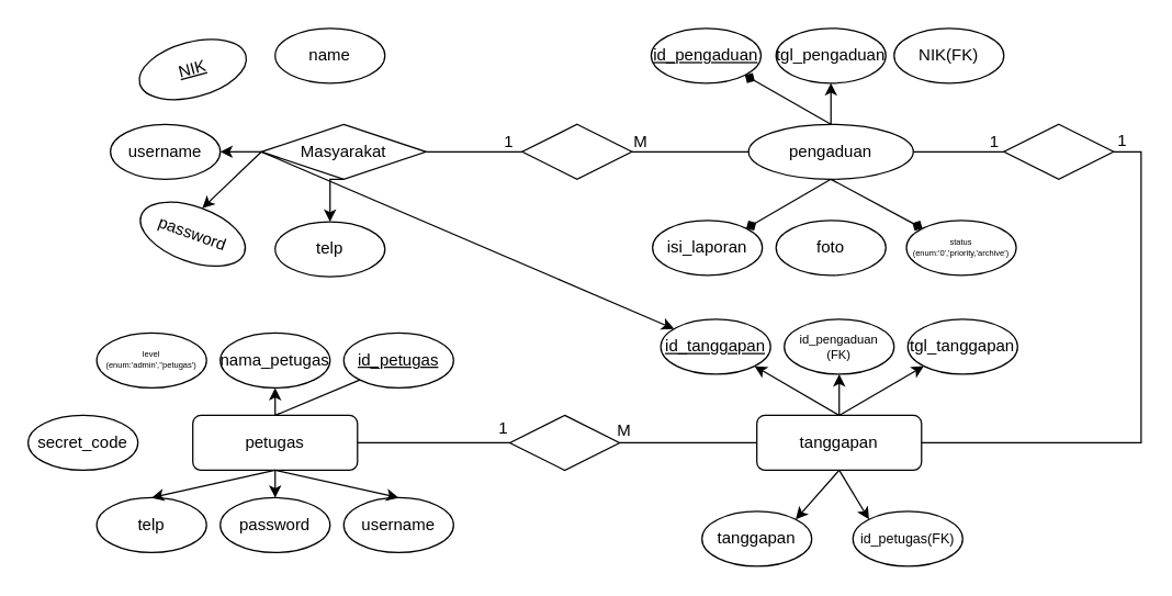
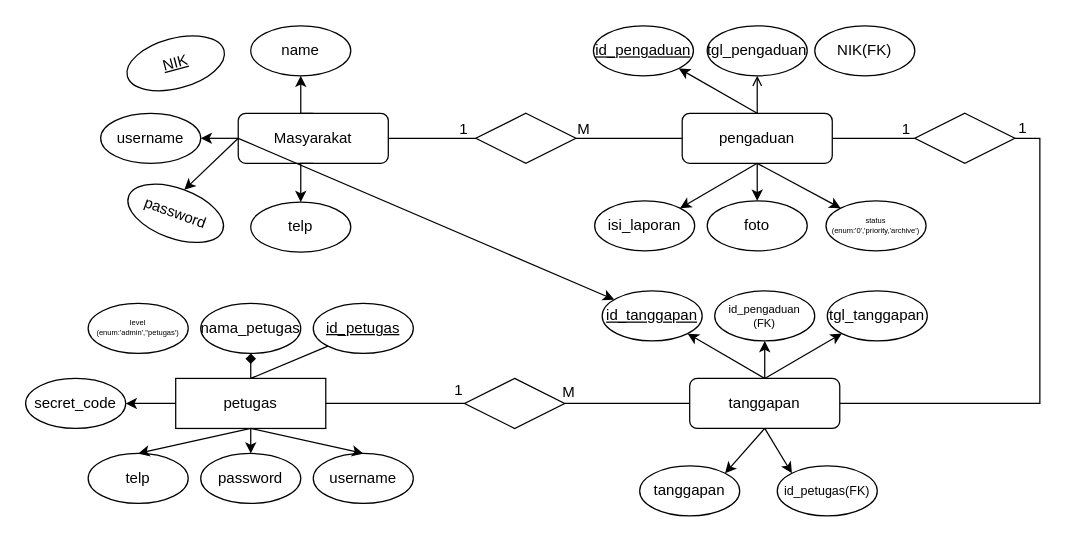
  <mxCell id="0" />
  <mxCell id="1" parent="0" />
  <mxCell id="2" style="rounded=0;orthogonalLoop=1;jettySize=auto;html=1;exitX=0;exitY=0.5;exitDx=0;exitDy=0;entryX=0.5;entryY=0;entryDx=0;entryDy=0;" edge="1" parent="1" source="8" target="12"><mxGeometry relative="1" as="geometry" /></mxCell>
  <mxCell id="3" style="edgeStyle=orthogonalEdgeStyle;rounded=0;orthogonalLoop=1;jettySize=auto;html=1;exitX=0.5;exitY=1;exitDx=0;exitDy=0;entryX=0.5;entryY=0;entryDx=0;entryDy=0;" edge="1" parent="1" source="8" target="13"><mxGeometry relative="1" as="geometry" /></mxCell>
  <mxCell id="4" style="edgeStyle=orthogonalEdgeStyle;rounded=0;orthogonalLoop=1;jettySize=auto;html=1;exitX=0;exitY=0.5;exitDx=0;exitDy=0;entryX=1;entryY=0.5;entryDx=0;entryDy=0;" edge="1" parent="1" source="8" target="11"><mxGeometry relative="1" as="geometry" /></mxCell>
  <mxCell id="5" style="rounded=0;orthogonalLoop=1;jettySize=auto;html=1;exitX=0;exitY=0.5;exitDx=0;exitDy=0;" edge="1" parent="1" source="8" target="49"><mxGeometry relative="1" as="geometry" /></mxCell>
+ <mxCell id="6" style="edgeStyle=orthogonalEdgeStyle;rounded=0;orthogonalLoop=1;jettySize=auto;html=1;exitX=0.5;exitY=0;exitDx=0;exitDy=0;entryX=0.5;entryY=1;entryDx=0;entryDy=0;" edge="1" parent="1" source="8" target="10"><mxGeometry relative="1" as="geometry" /></mxCell>
  <mxCell id="7" style="edgeStyle=orthogonalEdgeStyle;rounded=0;orthogonalLoop=1;jettySize=auto;html=1;exitX=1;exitY=0.5;exitDx=0;exitDy=0;entryX=0;entryY=0.5;entryDx=0;entryDy=0;endArrow=none;startFill=0;" edge="1" parent="1" source="8" target="54"><mxGeometry relative="1" as="geometry" /></mxCell>
- <mxCell id="8" value="Masyarakat" style="rhombus;whiteSpace=wrap;html=1;fillColor=none;" vertex="1" parent="1"><mxGeometry x="190" y="90" width="120" height="40" as="geometry" /></mxCell>
+ <mxCell id="8" value="Masyarakat" style="rounded=1;whiteSpace=wrap;html=1;fillColor=none;" vertex="1" parent="1"><mxGeometry x="190" y="90" width="120" height="40" as="geometry" /></mxCell>
  <mxCell id="9" value="NIK" style="ellipse;whiteSpace=wrap;html=1;fillColor=none;rotation=-15;fontStyle=4" vertex="1" parent="1"><mxGeometry x="100" y="30" width="80" height="40" as="geometry" /></mxCell>
  <mxCell id="10" value="name" style="ellipse;whiteSpace=wrap;html=1;fillColor=none;rotation=0;" vertex="1" parent="1"><mxGeometry x="200" y="20" width="80" height="40" as="geometry" /></mxCell>
  <mxCell id="11" value="username" style="ellipse;whiteSpace=wrap;html=1;fillColor=none;rotation=0;" vertex="1" parent="1"><mxGeometry x="80" y="90" width="80" height="40" as="geometry" /></mxCell>
  <mxCell id="12" value="password" style="ellipse;whiteSpace=wrap;html=1;fillColor=none;rotation=20;" vertex="1" parent="1"><mxGeometry x="100" y="150" width="80" height="40" as="geometry" /></mxCell>
  <mxCell id="13" value="telp" style="ellipse;whiteSpace=wrap;html=1;fillColor=none;rotation=0;" vertex="1" parent="1"><mxGeometry x="200" y="161" width="80" height="40" as="geometry" /></mxCell>
- <mxCell id="14" style="rounded=0;orthogonalLoop=1;jettySize=auto;html=1;exitX=0.5;exitY=0;exitDx=0;exitDy=0;entryX=0.5;entryY=1;entryDx=0;entryDy=0;" edge="1" parent="1" source="21" target="22"><mxGeometry relative="1" as="geometry" /></mxCell>
+ <mxCell id="14" style="rounded=0;orthogonalLoop=1;jettySize=auto;html=1;exitX=0.5;exitY=0;exitDx=0;exitDy=0;entryX=0.5;entryY=1;entryDx=0;entryDy=0;endArrow=diamond;" edge="1" parent="1" source="21" target="22"><mxGeometry relative="1" as="geometry" /></mxCell>
  <mxCell id="15" style="rounded=0;orthogonalLoop=1;jettySize=auto;html=1;exitX=0.5;exitY=0;exitDx=0;exitDy=0;entryX=0;entryY=1;entryDx=0;entryDy=0;endArrow=none;" edge="1" parent="1" source="21" target="23"><mxGeometry relative="1" as="geometry" /></mxCell>
  <mxCell id="16" style="rounded=0;orthogonalLoop=1;jettySize=auto;html=1;exitX=0.5;exitY=1;exitDx=0;exitDy=0;entryX=0.5;entryY=0;entryDx=0;entryDy=0;" edge="1" parent="1" source="21" target="26"><mxGeometry relative="1" as="geometry" /></mxCell>
  <mxCell id="17" style="rounded=0;orthogonalLoop=1;jettySize=auto;html=1;exitX=0.5;exitY=1;exitDx=0;exitDy=0;entryX=0.5;entryY=0;entryDx=0;entryDy=0;" edge="1" parent="1" source="21" target="25"><mxGeometry relative="1" as="geometry" /></mxCell>
  <mxCell id="18" style="rounded=0;orthogonalLoop=1;jettySize=auto;html=1;exitX=0.5;exitY=1;exitDx=0;exitDy=0;entryX=0.5;entryY=0;entryDx=0;entryDy=0;" edge="1" parent="1" source="21" target="27"><mxGeometry relative="1" as="geometry" /></mxCell>
+ <mxCell id="19" style="edgeStyle=orthogonalEdgeStyle;rounded=0;orthogonalLoop=1;jettySize=auto;html=1;exitX=0;exitY=0.5;exitDx=0;exitDy=0;entryX=1;entryY=0.5;entryDx=0;entryDy=0;" edge="1" parent="1" source="21" target="24"><mxGeometry relative="1" as="geometry" /></mxCell>
  <mxCell id="20" style="edgeStyle=orthogonalEdgeStyle;rounded=0;orthogonalLoop=1;jettySize=auto;html=1;exitX=1;exitY=0.5;exitDx=0;exitDy=0;entryX=0;entryY=0.5;entryDx=0;entryDy=0;endArrow=none;startFill=0;" edge="1" parent="1" source="21" target="61"><mxGeometry relative="1" as="geometry" /></mxCell>
- <mxCell id="21" value="petugas" style="rounded=1;whiteSpace=wrap;html=1;fillColor=none;" vertex="1" parent="1"><mxGeometry x="140" y="302" width="120" height="40" as="geometry" /></mxCell>
+ <mxCell id="21" value="petugas" style="whiteSpace=wrap;html=1;fillColor=none;rounded=0;" vertex="1" parent="1"><mxGeometry x="140" y="302" width="120" height="40" as="geometry" /></mxCell>
  <mxCell id="22" value="nama_petugas" style="ellipse;whiteSpace=wrap;html=1;fillColor=none;rotation=0;" vertex="1" parent="1"><mxGeometry x="160" y="242" width="80" height="40" as="geometry" /></mxCell>
  <mxCell id="23" value="id_petugas" style="ellipse;whiteSpace=wrap;html=1;fillColor=none;rotation=0;fontStyle=4" vertex="1" parent="1"><mxGeometry x="250" y="242" width="80" height="40" as="geometry" /></mxCell>
  <mxCell id="24" value="secret_code" style="ellipse;whiteSpace=wrap;html=1;fillColor=none;rotation=0;" vertex="1" parent="1"><mxGeometry x="20" y="302" width="80" height="40" as="geometry" /></mxCell>
  <mxCell id="25" value="username" style="ellipse;whiteSpace=wrap;html=1;fillColor=none;rotation=0;" vertex="1" parent="1"><mxGeometry x="250" y="362" width="80" height="40" as="geometry" /></mxCell>
  <mxCell id="26" value="password" style="ellipse;whiteSpace=wrap;html=1;fillColor=none;rotation=0;" vertex="1" parent="1"><mxGeometry x="160" y="362" width="80" height="40" as="geometry" /></mxCell>
  <mxCell id="27" value="telp" style="ellipse;whiteSpace=wrap;html=1;fillColor=none;rotation=0;" vertex="1" parent="1"><mxGeometry x="70" y="362" width="80" height="40" as="geometry" /></mxCell>
  <mxCell id="28" value="level&lt;div&gt;(enum:'admin',''petugas')&lt;/div&gt;" style="ellipse;whiteSpace=wrap;html=1;fillColor=none;rotation=0;fontSize=6;" vertex="1" parent="1"><mxGeometry x="70" y="242" width="80" height="40" as="geometry" /></mxCell>
- <mxCell id="29" style="rounded=0;orthogonalLoop=1;jettySize=auto;html=1;exitX=0.5;exitY=0;exitDx=0;exitDy=0;entryX=1;entryY=1;entryDx=0;entryDy=0;endArrow=diamond;" edge="1" parent="1" source="36" target="38"><mxGeometry relative="1" as="geometry" /></mxCell>
- <mxCell id="30" style="rounded=0;orthogonalLoop=1;jettySize=auto;html=1;exitX=0.5;exitY=0;exitDx=0;exitDy=0;entryX=0.5;entryY=1;entryDx=0;entryDy=0;" edge="1" parent="1" source="36" target="37"><mxGeometry relative="1" as="geometry" /></mxCell>
- <mxCell id="32" style="rounded=0;orthogonalLoop=1;jettySize=auto;html=1;exitX=0.5;exitY=1;exitDx=0;exitDy=0;entryX=1;entryY=0;entryDx=0;entryDy=0;endArrow=diamond;" edge="1" parent="1" source="36" target="42"><mxGeometry relative="1" as="geometry" /></mxCell>
- <mxCell id="33" style="rounded=0;orthogonalLoop=1;jettySize=auto;html=1;exitX=0.5;exitY=1;exitDx=0;exitDy=0;entryX=0;entryY=0;entryDx=0;entryDy=0;endArrow=diamond;" edge="1" parent="1" source="36" target="40"><mxGeometry relative="1" as="geometry" /></mxCell>
+ <mxCell id="29" style="rounded=0;orthogonalLoop=1;jettySize=auto;html=1;exitX=0.5;exitY=0;exitDx=0;exitDy=0;entryX=1;entryY=1;entryDx=0;entryDy=0;" edge="1" parent="1" source="36" target="38"><mxGeometry relative="1" as="geometry" /></mxCell>
+ <mxCell id="30" style="rounded=0;orthogonalLoop=1;jettySize=auto;html=1;exitX=0.5;exitY=0;exitDx=0;exitDy=0;entryX=0.5;entryY=1;entryDx=0;entryDy=0;endArrow=open;" edge="1" parent="1" source="36" target="37"><mxGeometry relative="1" as="geometry" /></mxCell>
+ <mxCell id="31" style="edgeStyle=orthogonalEdgeStyle;rounded=0;orthogonalLoop=1;jettySize=auto;html=1;exitX=0.5;exitY=1;exitDx=0;exitDy=0;entryX=0.5;entryY=0;entryDx=0;entryDy=0;" edge="1" parent="1" source="36" target="41"><mxGeometry relative="1" as="geometry" /></mxCell>
+ <mxCell id="32" style="rounded=0;orthogonalLoop=1;jettySize=auto;html=1;exitX=0.5;exitY=1;exitDx=0;exitDy=0;entryX=1;entryY=0;entryDx=0;entryDy=0;" edge="1" parent="1" source="36" target="42"><mxGeometry relative="1" as="geometry" /></mxCell>
+ <mxCell id="33" style="rounded=0;orthogonalLoop=1;jettySize=auto;html=1;exitX=0.5;exitY=1;exitDx=0;exitDy=0;entryX=0;entryY=0;entryDx=0;entryDy=0;" edge="1" parent="1" source="36" target="40"><mxGeometry relative="1" as="geometry" /></mxCell>
  <mxCell id="34" style="edgeStyle=orthogonalEdgeStyle;rounded=0;orthogonalLoop=1;jettySize=auto;html=1;exitX=0;exitY=0.5;exitDx=0;exitDy=0;entryX=1;entryY=0.5;entryDx=0;entryDy=0;endArrow=none;startFill=0;" edge="1" parent="1" source="36" target="54"><mxGeometry relative="1" as="geometry" /></mxCell>
  <mxCell id="35" style="edgeStyle=orthogonalEdgeStyle;rounded=0;orthogonalLoop=1;jettySize=auto;html=1;exitX=1;exitY=0.5;exitDx=0;exitDy=0;entryX=0;entryY=0.5;entryDx=0;entryDy=0;endArrow=none;startFill=0;" edge="1" parent="1" source="36" target="58"><mxGeometry relative="1" as="geometry" /></mxCell>
- <mxCell id="36" value="pengaduan" style="ellipse;whiteSpace=wrap;html=1;fillColor=none;" vertex="1" parent="1"><mxGeometry x="545" y="90" width="120" height="40" as="geometry" /></mxCell>
+ <mxCell id="36" value="pengaduan" style="rounded=1;whiteSpace=wrap;html=1;fillColor=none;" vertex="1" parent="1"><mxGeometry x="545" y="90" width="120" height="40" as="geometry" /></mxCell>
  <mxCell id="37" value="tgl_pengaduan" style="ellipse;whiteSpace=wrap;html=1;fillColor=none;rotation=0;" vertex="1" parent="1"><mxGeometry x="565" y="20" width="80" height="40" as="geometry" /></mxCell>
  <mxCell id="38" value="id_pengaduan" style="ellipse;whiteSpace=wrap;html=1;fillColor=none;rotation=0;fontStyle=4" vertex="1" parent="1"><mxGeometry x="474" y="20" width="80" height="40" as="geometry" /></mxCell>
  <mxCell id="39" value="NIK(FK)" style="ellipse;whiteSpace=wrap;html=1;fillColor=none;rotation=0;fontStyle=0" vertex="1" parent="1"><mxGeometry x="651" y="20" width="80" height="40" as="geometry" /></mxCell>
  <mxCell id="40" value="status&lt;div&gt;(enum:'0','priority,'archive')&lt;/div&gt;" style="ellipse;whiteSpace=wrap;html=1;fillColor=none;rotation=0;fontSize=6;" vertex="1" parent="1"><mxGeometry x="660" y="160" width="80" height="40" as="geometry" /></mxCell>
  <mxCell id="41" value="foto" style="ellipse;whiteSpace=wrap;html=1;fillColor=none;rotation=0;" vertex="1" parent="1"><mxGeometry x="565" y="160" width="80" height="40" as="geometry" /></mxCell>
  <mxCell id="42" value="isi_laporan" style="ellipse;whiteSpace=wrap;html=1;fillColor=none;rotation=0;" vertex="1" parent="1"><mxGeometry x="475" y="160" width="80" height="40" as="geometry" /></mxCell>
  <mxCell id="43" style="rounded=0;orthogonalLoop=1;jettySize=auto;html=1;exitX=0.5;exitY=0;exitDx=0;exitDy=0;entryX=1;entryY=1;entryDx=0;entryDy=0;" edge="1" parent="1" source="48" target="49"><mxGeometry relative="1" as="geometry" /></mxCell>
  <mxCell id="44" style="edgeStyle=orthogonalEdgeStyle;rounded=0;orthogonalLoop=1;jettySize=auto;html=1;exitX=0.5;exitY=0;exitDx=0;exitDy=0;entryX=0.5;entryY=1;entryDx=0;entryDy=0;" edge="1" parent="1" source="48" target="50"><mxGeometry relative="1" as="geometry" /></mxCell>
  <mxCell id="45" style="rounded=0;orthogonalLoop=1;jettySize=auto;html=1;exitX=0.5;exitY=0;exitDx=0;exitDy=0;entryX=0;entryY=1;entryDx=0;entryDy=0;" edge="1" parent="1" source="48" target="51"><mxGeometry relative="1" as="geometry" /></mxCell>
  <mxCell id="46" style="rounded=0;orthogonalLoop=1;jettySize=auto;html=1;exitX=0.5;exitY=1;exitDx=0;exitDy=0;entryX=1;entryY=0;entryDx=0;entryDy=0;" edge="1" parent="1" source="48" target="52"><mxGeometry relative="1" as="geometry" /></mxCell>
  <mxCell id="47" style="rounded=0;orthogonalLoop=1;jettySize=auto;html=1;exitX=0.5;exitY=1;exitDx=0;exitDy=0;entryX=0;entryY=0;entryDx=0;entryDy=0;" edge="1" parent="1" source="48" target="53"><mxGeometry relative="1" as="geometry" /></mxCell>
  <mxCell id="48" value="tanggapan" style="rounded=1;whiteSpace=wrap;html=1;fillColor=none;" vertex="1" parent="1"><mxGeometry x="551" y="302" width="120" height="40" as="geometry" /></mxCell>
  <mxCell id="49" value="id_tanggapan" style="ellipse;whiteSpace=wrap;html=1;fillColor=none;rotation=0;fontStyle=4" vertex="1" parent="1"><mxGeometry x="481" y="232" width="80" height="40" as="geometry" /></mxCell>
  <mxCell id="50" value="id_pengaduan&lt;div&gt;(FK)&lt;/div&gt;" style="ellipse;whiteSpace=wrap;html=1;fillColor=none;rotation=0;fontStyle=0;fontSize=9;" vertex="1" parent="1"><mxGeometry x="571" y="232" width="80" height="40" as="geometry" /></mxCell>
  <mxCell id="51" value="tgl_tanggapan" style="ellipse;whiteSpace=wrap;html=1;fillColor=none;rotation=0;fontStyle=0" vertex="1" parent="1"><mxGeometry x="661" y="232" width="80" height="40" as="geometry" /></mxCell>
  <mxCell id="52" value="tanggapan" style="ellipse;whiteSpace=wrap;html=1;fillColor=none;rotation=0;fontStyle=0" vertex="1" parent="1"><mxGeometry x="511" y="372" width="80" height="40" as="geometry" /></mxCell>
  <mxCell id="53" value="id_petugas(FK)" style="ellipse;whiteSpace=wrap;html=1;fillColor=none;rotation=0;fontStyle=0;fontSize=10;" vertex="1" parent="1"><mxGeometry x="621" y="372" width="80" height="40" as="geometry" /></mxCell>
  <mxCell id="54" value="" style="rhombus;whiteSpace=wrap;html=1;fillColor=none;" vertex="1" parent="1"><mxGeometry x="380" y="90" width="80" height="40" as="geometry" /></mxCell>
  <mxCell id="55" value="1" style="text;html=1;align=center;verticalAlign=middle;resizable=0;points=[];autosize=1;strokeColor=none;fillColor=none;" vertex="1" parent="1"><mxGeometry x="355" y="88" width="30" height="30" as="geometry" /></mxCell>
  <mxCell id="56" value="M" style="text;html=1;align=center;verticalAlign=middle;resizable=0;points=[];autosize=1;strokeColor=none;fillColor=none;" vertex="1" parent="1"><mxGeometry x="451" y="88" width="30" height="30" as="geometry" /></mxCell>
  <mxCell id="57" style="edgeStyle=orthogonalEdgeStyle;rounded=0;orthogonalLoop=1;jettySize=auto;html=1;exitX=1;exitY=0.5;exitDx=0;exitDy=0;entryX=1;entryY=0.5;entryDx=0;entryDy=0;endArrow=none;startFill=0;" edge="1" parent="1" source="58" target="48"><mxGeometry relative="1" as="geometry" /></mxCell>
  <mxCell id="58" value="" style="rhombus;whiteSpace=wrap;html=1;fillColor=none;" vertex="1" parent="1"><mxGeometry x="731" y="90" width="80" height="40" as="geometry" /></mxCell>
  <mxCell id="59" value="1" style="text;html=1;align=center;verticalAlign=middle;resizable=0;points=[];autosize=1;strokeColor=none;fillColor=none;" vertex="1" parent="1"><mxGeometry x="709" y="88" width="30" height="30" as="geometry" /></mxCell>
  <mxCell id="60" style="edgeStyle=orthogonalEdgeStyle;rounded=0;orthogonalLoop=1;jettySize=auto;html=1;exitX=1;exitY=0.5;exitDx=0;exitDy=0;entryX=0;entryY=0.5;entryDx=0;entryDy=0;endArrow=none;startFill=0;" edge="1" parent="1" source="61" target="48"><mxGeometry relative="1" as="geometry" /></mxCell>
  <mxCell id="61" value="" style="rhombus;whiteSpace=wrap;html=1;fillColor=none;" vertex="1" parent="1"><mxGeometry x="371" y="302" width="80" height="40" as="geometry" /></mxCell>
  <mxCell id="62" value="1" style="text;html=1;align=center;verticalAlign=middle;resizable=0;points=[];autosize=1;strokeColor=none;fillColor=none;" vertex="1" parent="1"><mxGeometry x="802" y="87" width="30" height="30" as="geometry" /></mxCell>
  <mxCell id="63" value="1" style="text;html=1;align=center;verticalAlign=middle;resizable=0;points=[];autosize=1;strokeColor=none;fillColor=none;" vertex="1" parent="1"><mxGeometry x="351" y="297" width="30" height="30" as="geometry" /></mxCell>
  <mxCell id="64" value="M" style="text;html=1;align=center;verticalAlign=middle;resizable=0;points=[];autosize=1;strokeColor=none;fillColor=none;" vertex="1" parent="1"><mxGeometry x="439" y="298" width="30" height="30" as="geometry" /></mxCell>
